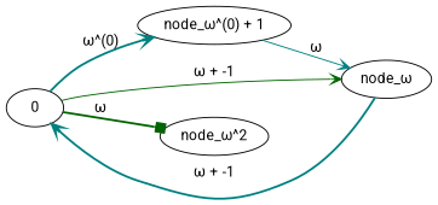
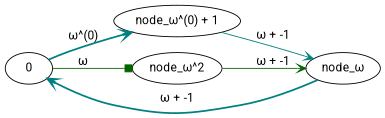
  digraph {
    fontname=Roboto
    rankdir=LR
    node [fontname=Roboto]
    edge [arrowhead=vee color=teal fontname=Roboto style=bold]
    0
    "node_ω^(0) + 1"
    "node_ω"
    "node_ω^2"
    0 -> "node_ω^(0) + 1" [label="ω^(0)"]
-   0 -> "node_ω" [color=darkgreen label="ω + -1" style=solid]
-   0 -> "node_ω^2" [arrowhead=box color=darkgreen label="ω"]
-   "node_ω^(0) + 1" -> "node_ω" [label="ω" style=solid]
+   "node_ω^2" -> "node_ω" [color=darkgreen label="ω + -1" style=solid]
+   0 -> "node_ω^2" [arrowhead=box color=darkgreen label="ω" style=solid]
+   "node_ω^(0) + 1" -> "node_ω" [label="ω + -1" style=solid]
    "node_ω" -> 0 [label="ω + -1"]
  }
